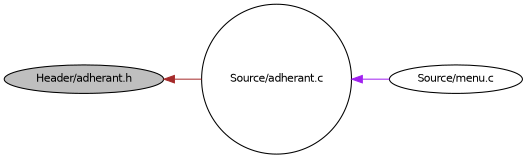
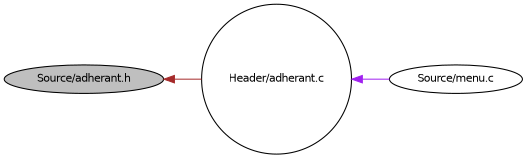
  digraph {
    rankdir=LR
    node [color=black fillcolor=white fontname=Helvetica fontsize=10 shape=ellipse style=filled]
    edge [dir=back fontname=Helvetica fontsize=10 labelfontname=Helvetica labelfontsize=10 style=solid]
-   n1 [fillcolor=grey75 fontcolor=black height=0.2 label="Header/adherant.h" width=0.4]
-   n2 [height=0.2 label="Source/adherant.c" shape=circle width=0.4]
+   n1 [fillcolor=grey75 fontcolor=black height=0.2 label="Source/adherant.h" width=0.4]
+   n2 [height=0.2 label="Header/adherant.c" shape=circle width=0.4]
    n3 [height=0.2 label="Source/menu.c" width=0.4]
    n1 -> n2 [color=brown]
    n2 -> n3 [color=purple]
  }
